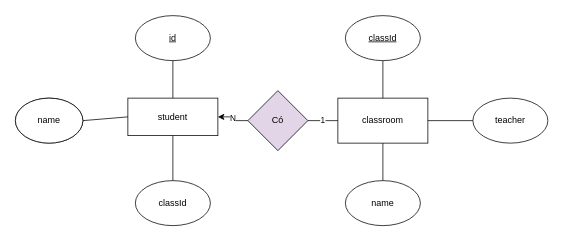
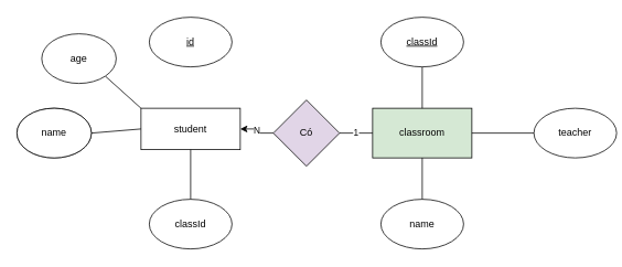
  <mxCell id="0" />
  <mxCell id="1" parent="0" />
  <mxCell id="2" value="student" style="rounded=0;whiteSpace=wrap;html=1;" vertex="1" parent="1"><mxGeometry x="170" y="130" width="120" height="50" as="geometry" /></mxCell>
- <mxCell id="3" value="classroom" style="rounded=0;whiteSpace=wrap;html=1;" vertex="1" parent="1"><mxGeometry x="450" y="130" width="120" height="60" as="geometry" /></mxCell>
- <mxCell id="4" value="" style="endArrow=none;html=1;rounded=0;entryX=0.5;entryY=1;entryDx=0;entryDy=0;exitX=0.5;exitY=0;exitDx=0;exitDy=0;" edge="1" parent="1" source="2" target="5"><mxGeometry width="50" height="50" relative="1" as="geometry"><mxPoint x="220" y="120" as="sourcePoint" /><mxPoint x="270" y="70" as="targetPoint" /></mxGeometry></mxCell>
+ <mxCell id="3" value="classroom" style="rounded=0;whiteSpace=wrap;html=1;fillColor=#d5e8d4;" vertex="1" parent="1"><mxGeometry x="450" y="130" width="120" height="60" as="geometry" /></mxCell>
  <mxCell id="5" value="id" style="ellipse;whiteSpace=wrap;html=1;fontStyle=4" vertex="1" parent="1"><mxGeometry x="180" y="20" width="100" height="60" as="geometry" /></mxCell>
  <mxCell id="6" value="StudentName" style="ellipse;whiteSpace=wrap;html=1;" vertex="1" parent="1"><mxGeometry x="20" y="130" width="90" height="60" as="geometry" /></mxCell>
  <mxCell id="7" value="" style="endArrow=none;html=1;rounded=0;entryX=0;entryY=0.5;entryDx=0;entryDy=0;exitX=1;exitY=0.5;exitDx=0;exitDy=0;" edge="1" parent="1" source="6" target="2"><mxGeometry width="50" height="50" relative="1" as="geometry"><mxPoint x="100" y="270" as="sourcePoint" /><mxPoint x="150" y="220" as="targetPoint" /></mxGeometry></mxCell>
+ <mxCell id="8" value="" style="endArrow=none;html=1;rounded=0;entryX=0;entryY=0;entryDx=0;entryDy=0;exitX=1;exitY=1;exitDx=0;exitDy=0;" edge="1" parent="1" source="10" target="2"><mxGeometry width="50" height="50" relative="1" as="geometry"><mxPoint x="120" y="130" as="sourcePoint" /><mxPoint x="170" y="80" as="targetPoint" /></mxGeometry></mxCell>
  <mxCell id="9" value="name" style="ellipse;whiteSpace=wrap;html=1;" vertex="1" parent="1"><mxGeometry x="20" y="130" width="90" height="60" as="geometry" /></mxCell>
+ <mxCell id="10" value="age" style="ellipse;whiteSpace=wrap;html=1;" vertex="1" parent="1"><mxGeometry x="50" y="40" width="90" height="60" as="geometry" /></mxCell>
  <mxCell id="11" value="" style="endArrow=none;html=1;rounded=0;entryX=0.5;entryY=1;entryDx=0;entryDy=0;exitX=0.5;exitY=0;exitDx=0;exitDy=0;" edge="1" target="12" parent="1" source="3"><mxGeometry width="50" height="50" relative="1" as="geometry"><mxPoint x="510" y="130" as="sourcePoint" /><mxPoint x="550" y="70" as="targetPoint" /></mxGeometry></mxCell>
  <mxCell id="12" value="classId" style="ellipse;whiteSpace=wrap;html=1;fontStyle=4" vertex="1" parent="1"><mxGeometry x="460" y="20" width="100" height="60" as="geometry" /></mxCell>
  <mxCell id="13" value="N" style="edgeStyle=orthogonalEdgeStyle;rounded=0;orthogonalLoop=1;jettySize=auto;html=1;" edge="1" parent="1" source="14" target="2"><mxGeometry relative="1" as="geometry" /></mxCell>
  <mxCell id="14" value="Có" style="rhombus;whiteSpace=wrap;html=1;fillColor=#e1d5e7;" vertex="1" parent="1"><mxGeometry x="330" y="120" width="80" height="80" as="geometry" /></mxCell>
  <mxCell id="15" value="1" style="endArrow=none;html=1;rounded=0;exitX=1;exitY=0.5;exitDx=0;exitDy=0;entryX=0;entryY=0.5;entryDx=0;entryDy=0;" edge="1" parent="1" source="14" target="3"><mxGeometry width="50" height="50" relative="1" as="geometry"><mxPoint x="400" y="210" as="sourcePoint" /><mxPoint x="420" y="200" as="targetPoint" /></mxGeometry></mxCell>
  <mxCell id="16" value="" style="endArrow=none;html=1;rounded=0;entryX=0.5;entryY=1;entryDx=0;entryDy=0;exitX=0.5;exitY=0;exitDx=0;exitDy=0;" edge="1" parent="1" source="17" target="2"><mxGeometry width="50" height="50" relative="1" as="geometry"><mxPoint x="150" y="260" as="sourcePoint" /><mxPoint x="190" y="210" as="targetPoint" /></mxGeometry></mxCell>
  <mxCell id="17" value="classId" style="ellipse;whiteSpace=wrap;html=1;" vertex="1" parent="1"><mxGeometry x="180" y="240" width="100" height="60" as="geometry" /></mxCell>
  <mxCell id="18" value="" style="endArrow=none;html=1;rounded=0;entryX=0.5;entryY=1;entryDx=0;entryDy=0;exitX=0.5;exitY=0;exitDx=0;exitDy=0;" edge="1" parent="1" source="19" target="3"><mxGeometry width="50" height="50" relative="1" as="geometry"><mxPoint x="430" y="270" as="sourcePoint" /><mxPoint x="510" y="200" as="targetPoint" /></mxGeometry></mxCell>
  <mxCell id="19" value="name" style="ellipse;whiteSpace=wrap;html=1;" vertex="1" parent="1"><mxGeometry x="460" y="240" width="100" height="60" as="geometry" /></mxCell>
- <mxCell id="20" value="teacher" style="ellipse;whiteSpace=wrap;html=1;" vertex="1" parent="1"><mxGeometry x="630" y="130" width="100" height="60" as="geometry" /></mxCell>
+ <mxCell id="20" value="teacher" style="ellipse;whiteSpace=wrap;html=1;" vertex="1" parent="1"><mxGeometry x="645" y="130" width="100" height="60" as="geometry" /></mxCell>
  <mxCell id="21" value="" style="endArrow=none;html=1;rounded=0;exitX=1;exitY=0.5;exitDx=0;exitDy=0;entryX=0;entryY=0.5;entryDx=0;entryDy=0;" edge="1" parent="1" source="3" target="20"><mxGeometry width="50" height="50" relative="1" as="geometry"><mxPoint x="640" y="280" as="sourcePoint" /><mxPoint x="690" y="230" as="targetPoint" /></mxGeometry></mxCell>
